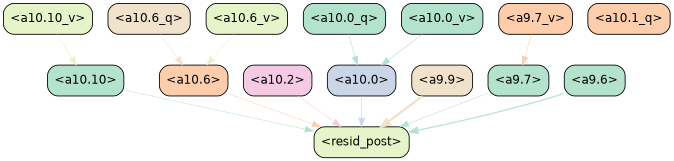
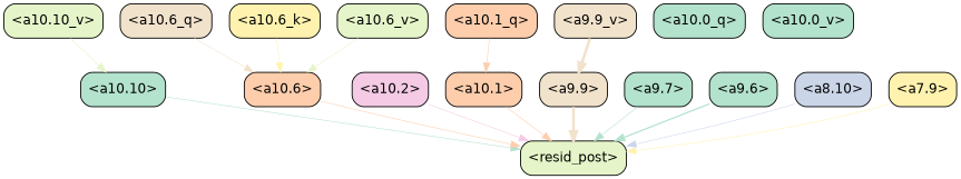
  strict digraph {
    splines=true
    node [color=black fillcolor="#b3e2cd" fontname=Helvetica shape=box style="filled, rounded"]
    edge [color="#b3e2cd" penwidth=0.6]
    "<resid_post>" [fillcolor="#e6f5c9"]
    "<a10.10>"
    "<a10.6>" [fillcolor="#fdcdac"]
    "<a10.2>" [fillcolor="#f4cae4"]
-   "<a10.0>" [fillcolor="#cbd5e8"]
+   "<a10.1>" [fillcolor="#fdcdac"]
    "<a9.9>" [fillcolor="#f1e2cc"]
    "<a9.7>"
    "<a9.6>"
+   "<a8.10>" [fillcolor="#cbd5e8"]
+   "<a7.9>" [fillcolor="#fff2ae"]
    "<a10.6_q>" [fillcolor="#f1e2cc"]
    "<a10.1_q>" [fillcolor="#fdcdac"]
    "<a10.0_q>"
+   "<a10.6_k>" [fillcolor="#fff2ae"]
    "<a10.10_v>" [fillcolor="#e6f5c9"]
    "<a10.6_v>" [fillcolor="#e6f5c9"]
    "<a10.0_v>"
-   "<a9.7_v>" [fillcolor="#fdcdac"]
+   "<a9.9_v>" [fillcolor="#f1e2cc"]
    "<a10.10>" -> "<resid_post>"
    "<a10.6>" -> "<resid_post>" [color="#fdcdac"]
    "<a10.2>" -> "<resid_post>" [color="#f4cae4"]
-   "<a10.0>" -> "<resid_post>" [color="#cbd5e8" penwidth=0.7362499237060547]
+   "<a10.1>" -> "<resid_post>" [color="#fdcdac"]
    "<a9.9>" -> "<resid_post>" [color="#f1e2cc" penwidth=2.76039457321167]
    "<a9.7>" -> "<resid_post>"
    "<a9.6>" -> "<resid_post>" [penwidth=1.3750720024108887]
+   "<a8.10>" -> "<resid_post>" [color="#cbd5e8"]
+   "<a7.9>" -> "<resid_post>" [color="#fff2ae"]
    "<a10.6_q>" -> "<a10.6>" [color="#f1e2cc"]
-   "<a10.0_q>" -> "<a10.0>" [penwidth=0.6948137283325195]
+   "<a10.1_q>" -> "<a10.1>" [color="#fdcdac"]
+   "<a10.6_k>" -> "<a10.6>" [color="#fff2ae"]
    "<a10.10_v>" -> "<a10.10>" [color="#e6f5c9" penwidth=0.719883918762207]
    "<a10.6_v>" -> "<a10.6>" [color="#e6f5c9"]
-   "<a10.0_v>" -> "<a10.0>" [penwidth=0.732755184173584]
-   "<a9.7_v>" -> "<a9.7>" [color="#fdcdac"]
+   "<a9.9_v>" -> "<a9.9>" [color="#f1e2cc" penwidth=2.905421409755945]
  }
